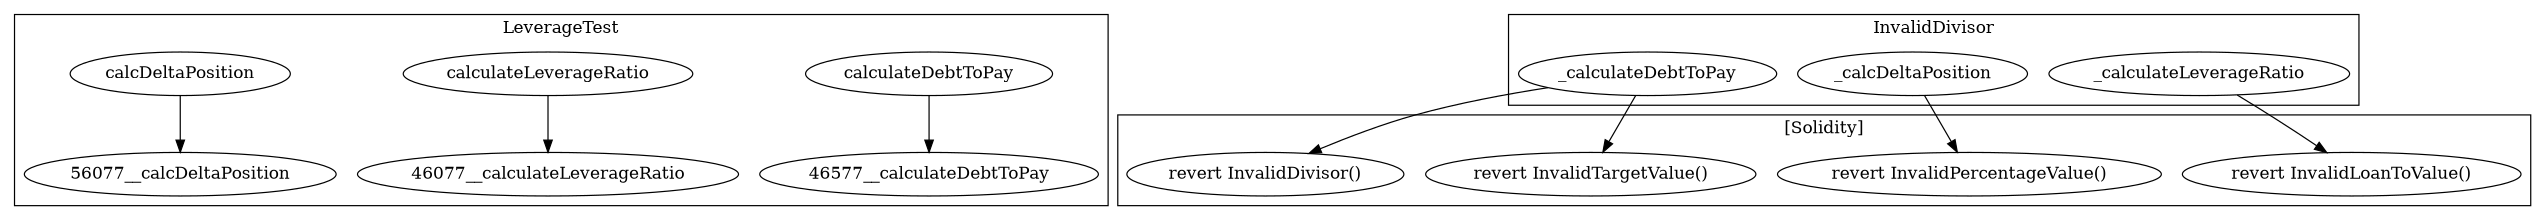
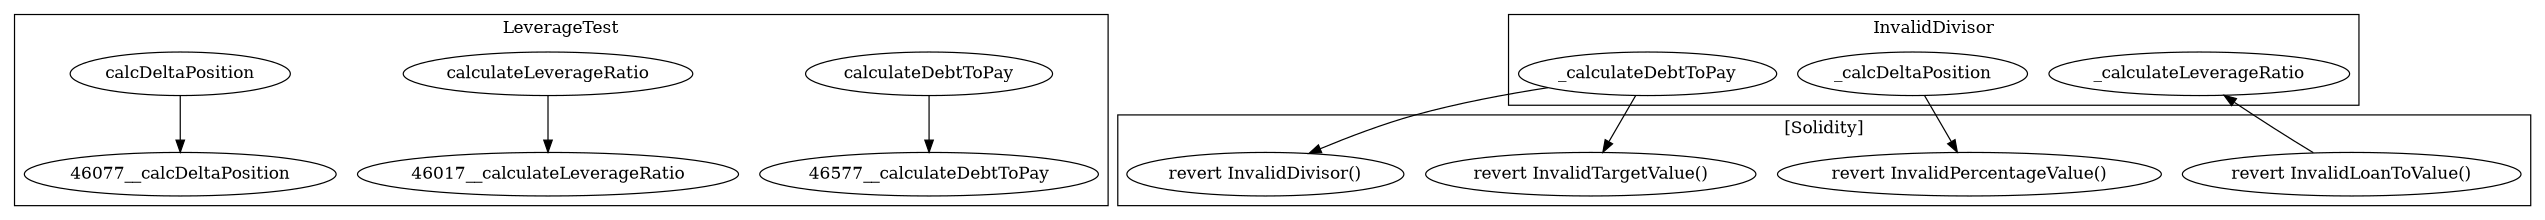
  strict digraph {
    n1 [label=calculateDebtToPay]
    n2 [label="46577__calculateDebtToPay"]
    n3 [label=calculateLeverageRatio]
-   "46077__calculateLeverageRatio"
+   "46077__calculateLeverageRatio" [label="46017__calculateLeverageRatio"]
    n5 [label=calcDeltaPosition]
-   "46077__calcDeltaPosition" [label="56077__calcDeltaPosition"]
+   "46077__calcDeltaPosition"
    n7 [label=_calculateLeverageRatio]
    n8 [label=_calcDeltaPosition]
    n9 [label=_calculateDebtToPay]
    "revert InvalidLoanToValue()"
    "revert InvalidPercentageValue()"
    "revert InvalidTargetValue()"
    "revert InvalidDivisor()"
    subgraph cluster_1 {
      label=LeverageTest
      n1
      n2
      n3
      "46077__calculateLeverageRatio"
      n5
      "46077__calcDeltaPosition"
    }
    subgraph cluster_2 {
      label=InvalidDivisor
      n7
      n8
      n9
    }
    subgraph cluster_3 {
      label="[Solidity]"
      "revert InvalidLoanToValue()"
      "revert InvalidPercentageValue()"
      "revert InvalidTargetValue()"
      "revert InvalidDivisor()"
    }
    n1 -> n2
    n3 -> "46077__calculateLeverageRatio"
    n5 -> "46077__calcDeltaPosition"
-   n7 -> "revert InvalidLoanToValue()"
+   "revert InvalidLoanToValue()" -> n7
    n8 -> "revert InvalidPercentageValue()"
    n9 -> "revert InvalidTargetValue()"
    n9 -> "revert InvalidDivisor()"
  }
